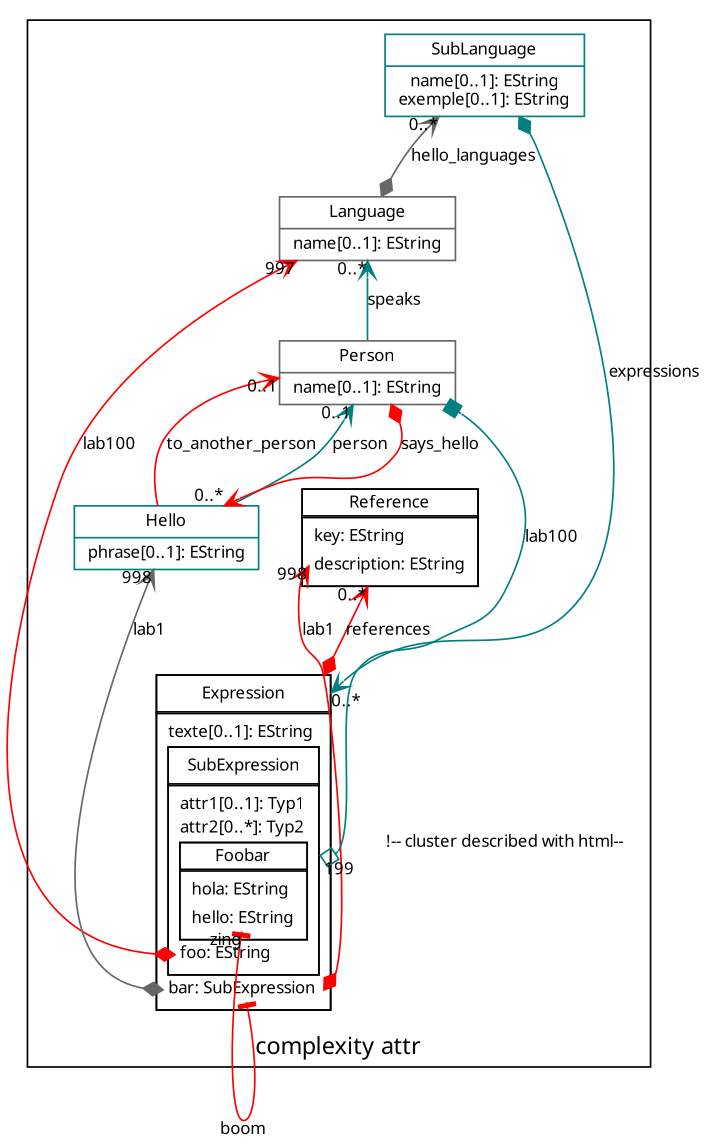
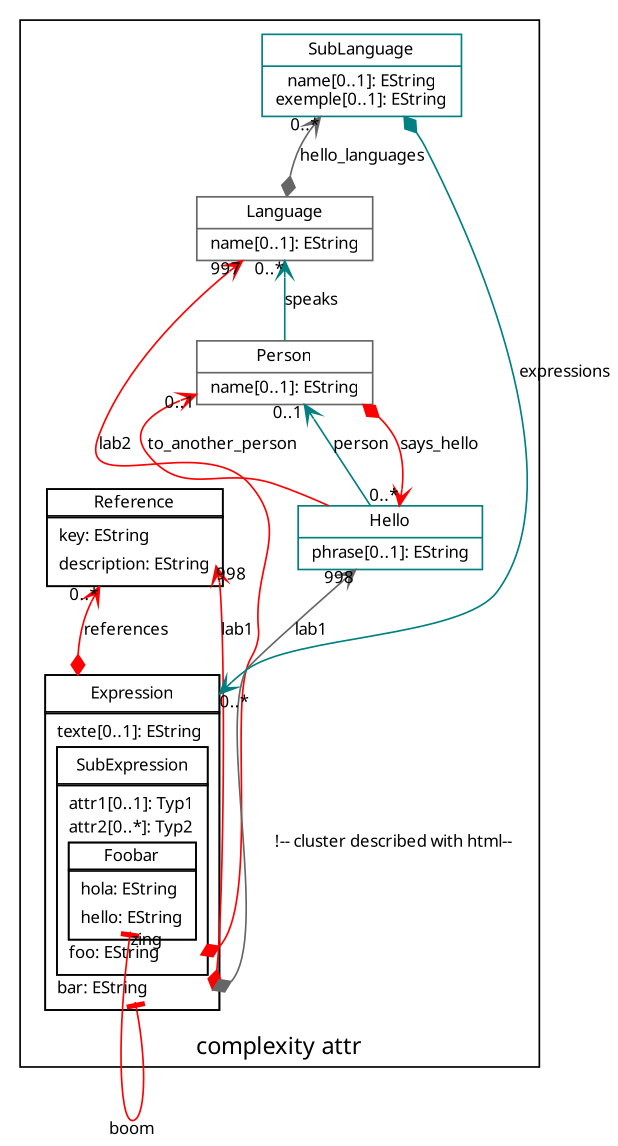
  digraph {
    fontname="Noto Sans"
    rankdir=BT
    node [fontname="Noto Sans" fontsize=10 shape=record color=gray40 fillcolor=".0 .0 1.0" style=filled]
    edge [arrowhead=vee arrowtail=diamond color=red dir=both fontname="Noto Sans" fontsize=10 headlabel="0..*"]
    n1 [label=<  <!-- main_Reference --> <TABLE  cellspacing="-1" cellpadding="0" border="0" >   <TR><TD port="Reference">     <!-- classifier_Reference -->     <TABLE  cellspacing="-1" border="1" >       <TR><TD>Reference</TD> </TR>        <TR><TD>         <!-- container_Reference -->         <TABLE border="0">           <TR><TD  port="Reference_key" align="left">key: EString</TD> </TR>            <TR><TD  port="Reference_description" align="left">description: EString</TD> </TR>          </TABLE><!-- /container_Reference -->       </TD></TR>     </TABLE><!-- /classifier_Reference -->   </TD></TR> </TABLE><!-- /main_Reference --> > shape=none color="" fillcolor="" style=""]
    "!-- cluster described with html--" [shape=none fillcolor="" style=""]
-   n3 [label=<  <!-- main_Expression --> <TABLE  cellspacing="-1" cellpadding="0" border="0" >   <TR><TD port="Expression">     <!-- classifier_Expression -->     <TABLE cellspacing="-1" cellpadding="5" border="1" >       <TR><TD>Expression</TD> </TR>        <TR><TD>         <!-- container_Expression -->         <TABLE cellspacing="-1" border="0">           <TR><TD align="left">texte[0..1]: EString</TD> </TR>            <TR><TD port="Expression_SubExpression">             <!-- classifier_SubExpression -->             <TABLE border="1" cellspacing="-1"  cellpadding="5" >                 <TR><TD port="SubExpression">SubExpression</TD> </TR>                 <TR><TD>                  <!-- container_SubExpression -->                  <TABLE  border="0"  cellspacing="-1">                    <TR><TD align="left">attr1[0..1]: Typ1</TD> </TR>                     <TR><TD align="left">attr2[0..*]: Typ2</TD> </TR>                          <!-- nested classifier in a TR -->                                        <TR><TD port="Expression_SubExpression_Foobar">     <!-- classifier_Foobar -->     <TABLE  cellspacing="-1" border="1" >       <TR><TD>Foobar</TD> </TR>        <TR><TD>         <!-- container_Foobar -->         <TABLE border="0">           <TR><TD  port="Expression_SubExpression_Foobar_hola" align="left">hola: EString</TD> </TR>            <TR><TD  port="Expression_SubExpression_Foobar_hello" align="left">hello: EString</TD> </TR>          </TABLE><!-- /container_Foobar -->       </TD></TR>     </TABLE><!-- /classifier_Foobar -->   </TD></TR>         <!-- /nested classifier in a TR -->                                                                          <TR><TD port="SubExpression_foo" align="left">foo: EString</TD> </TR>                   </TABLE><!-- /container_SubExpression -->                </TD></TR>             </TABLE><!-- /classifier_SubExpression -->         </TD></TR>          <TR><TD port="Expression_bar" align="left"  >bar: SubExpression</TD> </TR>        </TABLE><!-- /container_Expression -->     </TD></TR>   </TABLE><!-- classifier_Expression --> </TD></TR> </TABLE><!-- /main_Expression --> > shape=none color="" fillcolor="" style=""]
+   n3 [label=<  <!-- main_Expression --> <TABLE  cellspacing="-1" cellpadding="0" border="0" >   <TR><TD port="Expression">     <!-- classifier_Expression -->     <TABLE cellspacing="-1" cellpadding="5" border="1" >       <TR><TD>Expression</TD> </TR>        <TR><TD>         <!-- container_Expression -->         <TABLE cellspacing="-1" border="0">           <TR><TD align="left">texte[0..1]: EString</TD> </TR>            <TR><TD port="Expression_SubExpression">             <!-- classifier_SubExpression -->             <TABLE border="1" cellspacing="-1"  cellpadding="5" >                 <TR><TD port="SubExpression">SubExpression</TD> </TR>                 <TR><TD>                  <!-- container_SubExpression -->                  <TABLE  border="0"  cellspacing="-1">                    <TR><TD align="left">attr1[0..1]: Typ1</TD> </TR>                     <TR><TD align="left">attr2[0..*]: Typ2</TD> </TR>                          <!-- nested classifier in a TR -->                                        <TR><TD port="Expression_SubExpression_Foobar">     <!-- classifier_Foobar -->     <TABLE  cellspacing="-1" border="1" >       <TR><TD>Foobar</TD> </TR>        <TR><TD>         <!-- container_Foobar -->         <TABLE border="0">           <TR><TD  port="Expression_SubExpression_Foobar_hola" align="left">hola: EString</TD> </TR>            <TR><TD  port="Expression_SubExpression_Foobar_hello" align="left">hello: EString</TD> </TR>          </TABLE><!-- /container_Foobar -->       </TD></TR>     </TABLE><!-- /classifier_Foobar -->   </TD></TR>         <!-- /nested classifier in a TR -->                                                                          <TR><TD port="SubExpression_foo" align="left">foo: EString</TD> </TR>                   </TABLE><!-- /container_SubExpression -->                </TD></TR>             </TABLE><!-- /classifier_SubExpression -->         </TD></TR>          <TR><TD port="Expression_bar" align="left"  >bar: EString</TD> </TR>        </TABLE><!-- /container_Expression -->     </TD></TR>   </TABLE><!-- classifier_Expression --> </TD></TR> </TABLE><!-- /main_Expression --> > shape=none color="" fillcolor="" style=""]
    n4 [color=teal label="{SubLanguage|name[0..1]: EString\nexemple[0..1]: EString\n}"]
    n5 [label="{Language|name[0..1]: EString\n}"]
    n6 [color=teal label="{Hello|phrase[0..1]: EString\n}"]
    n7 [label="{Person|name[0..1]: EString\n}"]
    subgraph cluster_1 {
      label="complexity attr"
      n1
      "!-- cluster described with html--"
      n3
      n4
      n5
      n6
      n7
    }
    n3 -> n1 [headport=Reference label=references tailport=Expression]
    n3 -> n1 [headlabel=998 headport=Reference_description label=lab1 tailport=Expression_bar]
    n3 -> n3 [arrowhead=tee arrowtail=tee headlabel=zing headport=Expression_SubExpression_Foobar_hello label=boom tailport=Expression_bar]
-   n3 -> n5 [headlabel=997 label=lab100 tailport=SubExpression_foo]
+   n3 -> n5 [headlabel=997 label=lab2 tailport=SubExpression_foo]
    n3 -> n6 [color=gray40 headlabel=998 label=lab1 tailport=Expression_bar]
    n4 -> n3 [color=teal headport=Expression label=expressions]
    n5 -> n4 [color=gray40 label=hello_languages]
    n6 -> n7 [headlabel="0..1" label=to_another_person arrowtail="" dir=""]
    n6 -> n7 [color=teal headlabel="0..1" label=person arrowtail="" dir=""]
-   n7 -> n3 [arrowhead=obox arrowtail=box color=teal headlabel=199 headport=Expression_SubExpression label=lab100]
    n7 -> n5 [color=teal label=speaks arrowtail="" dir=""]
    n7 -> n6 [label=says_hello]
  }
